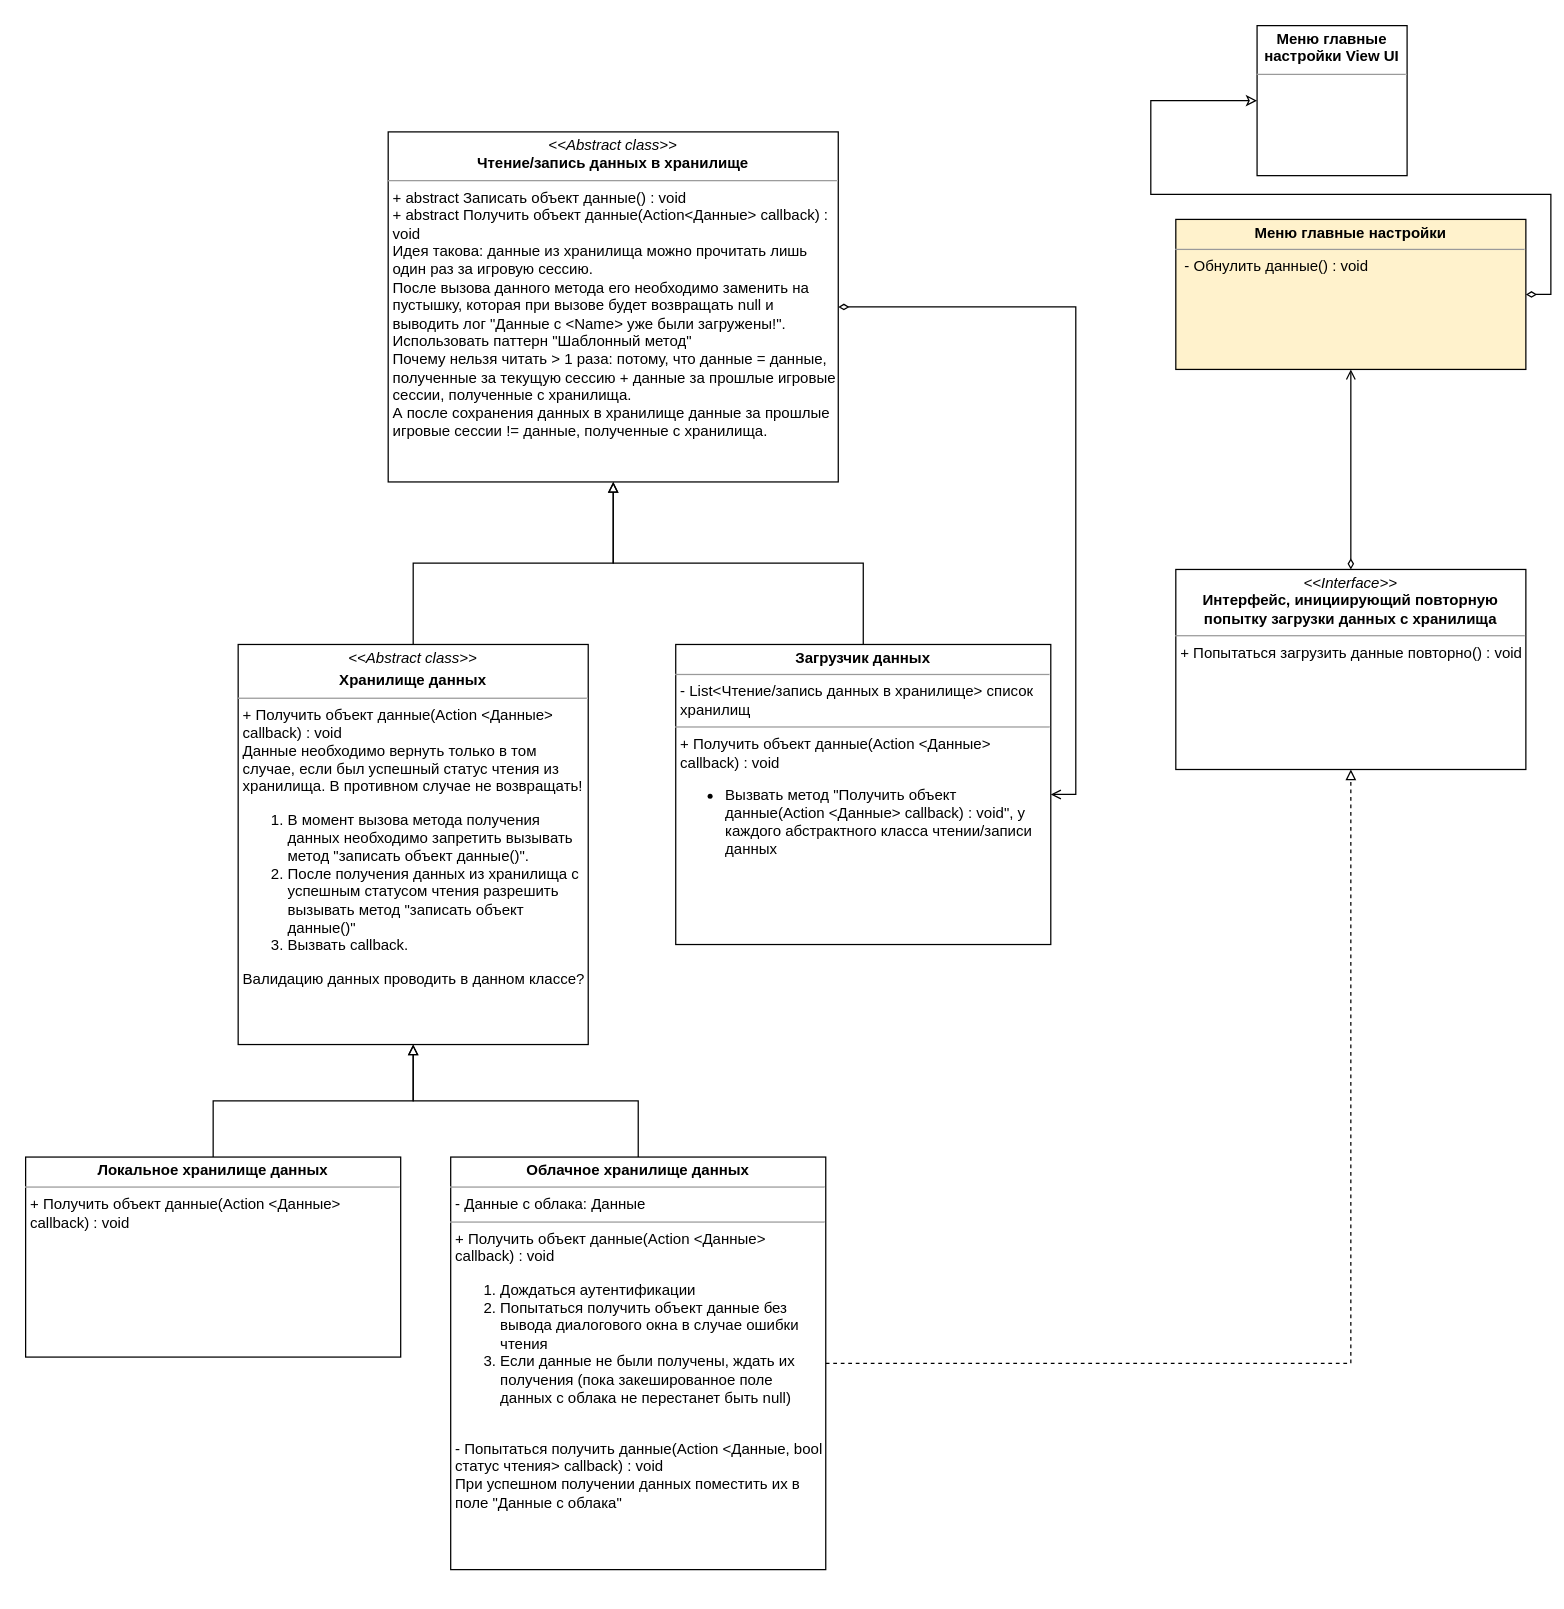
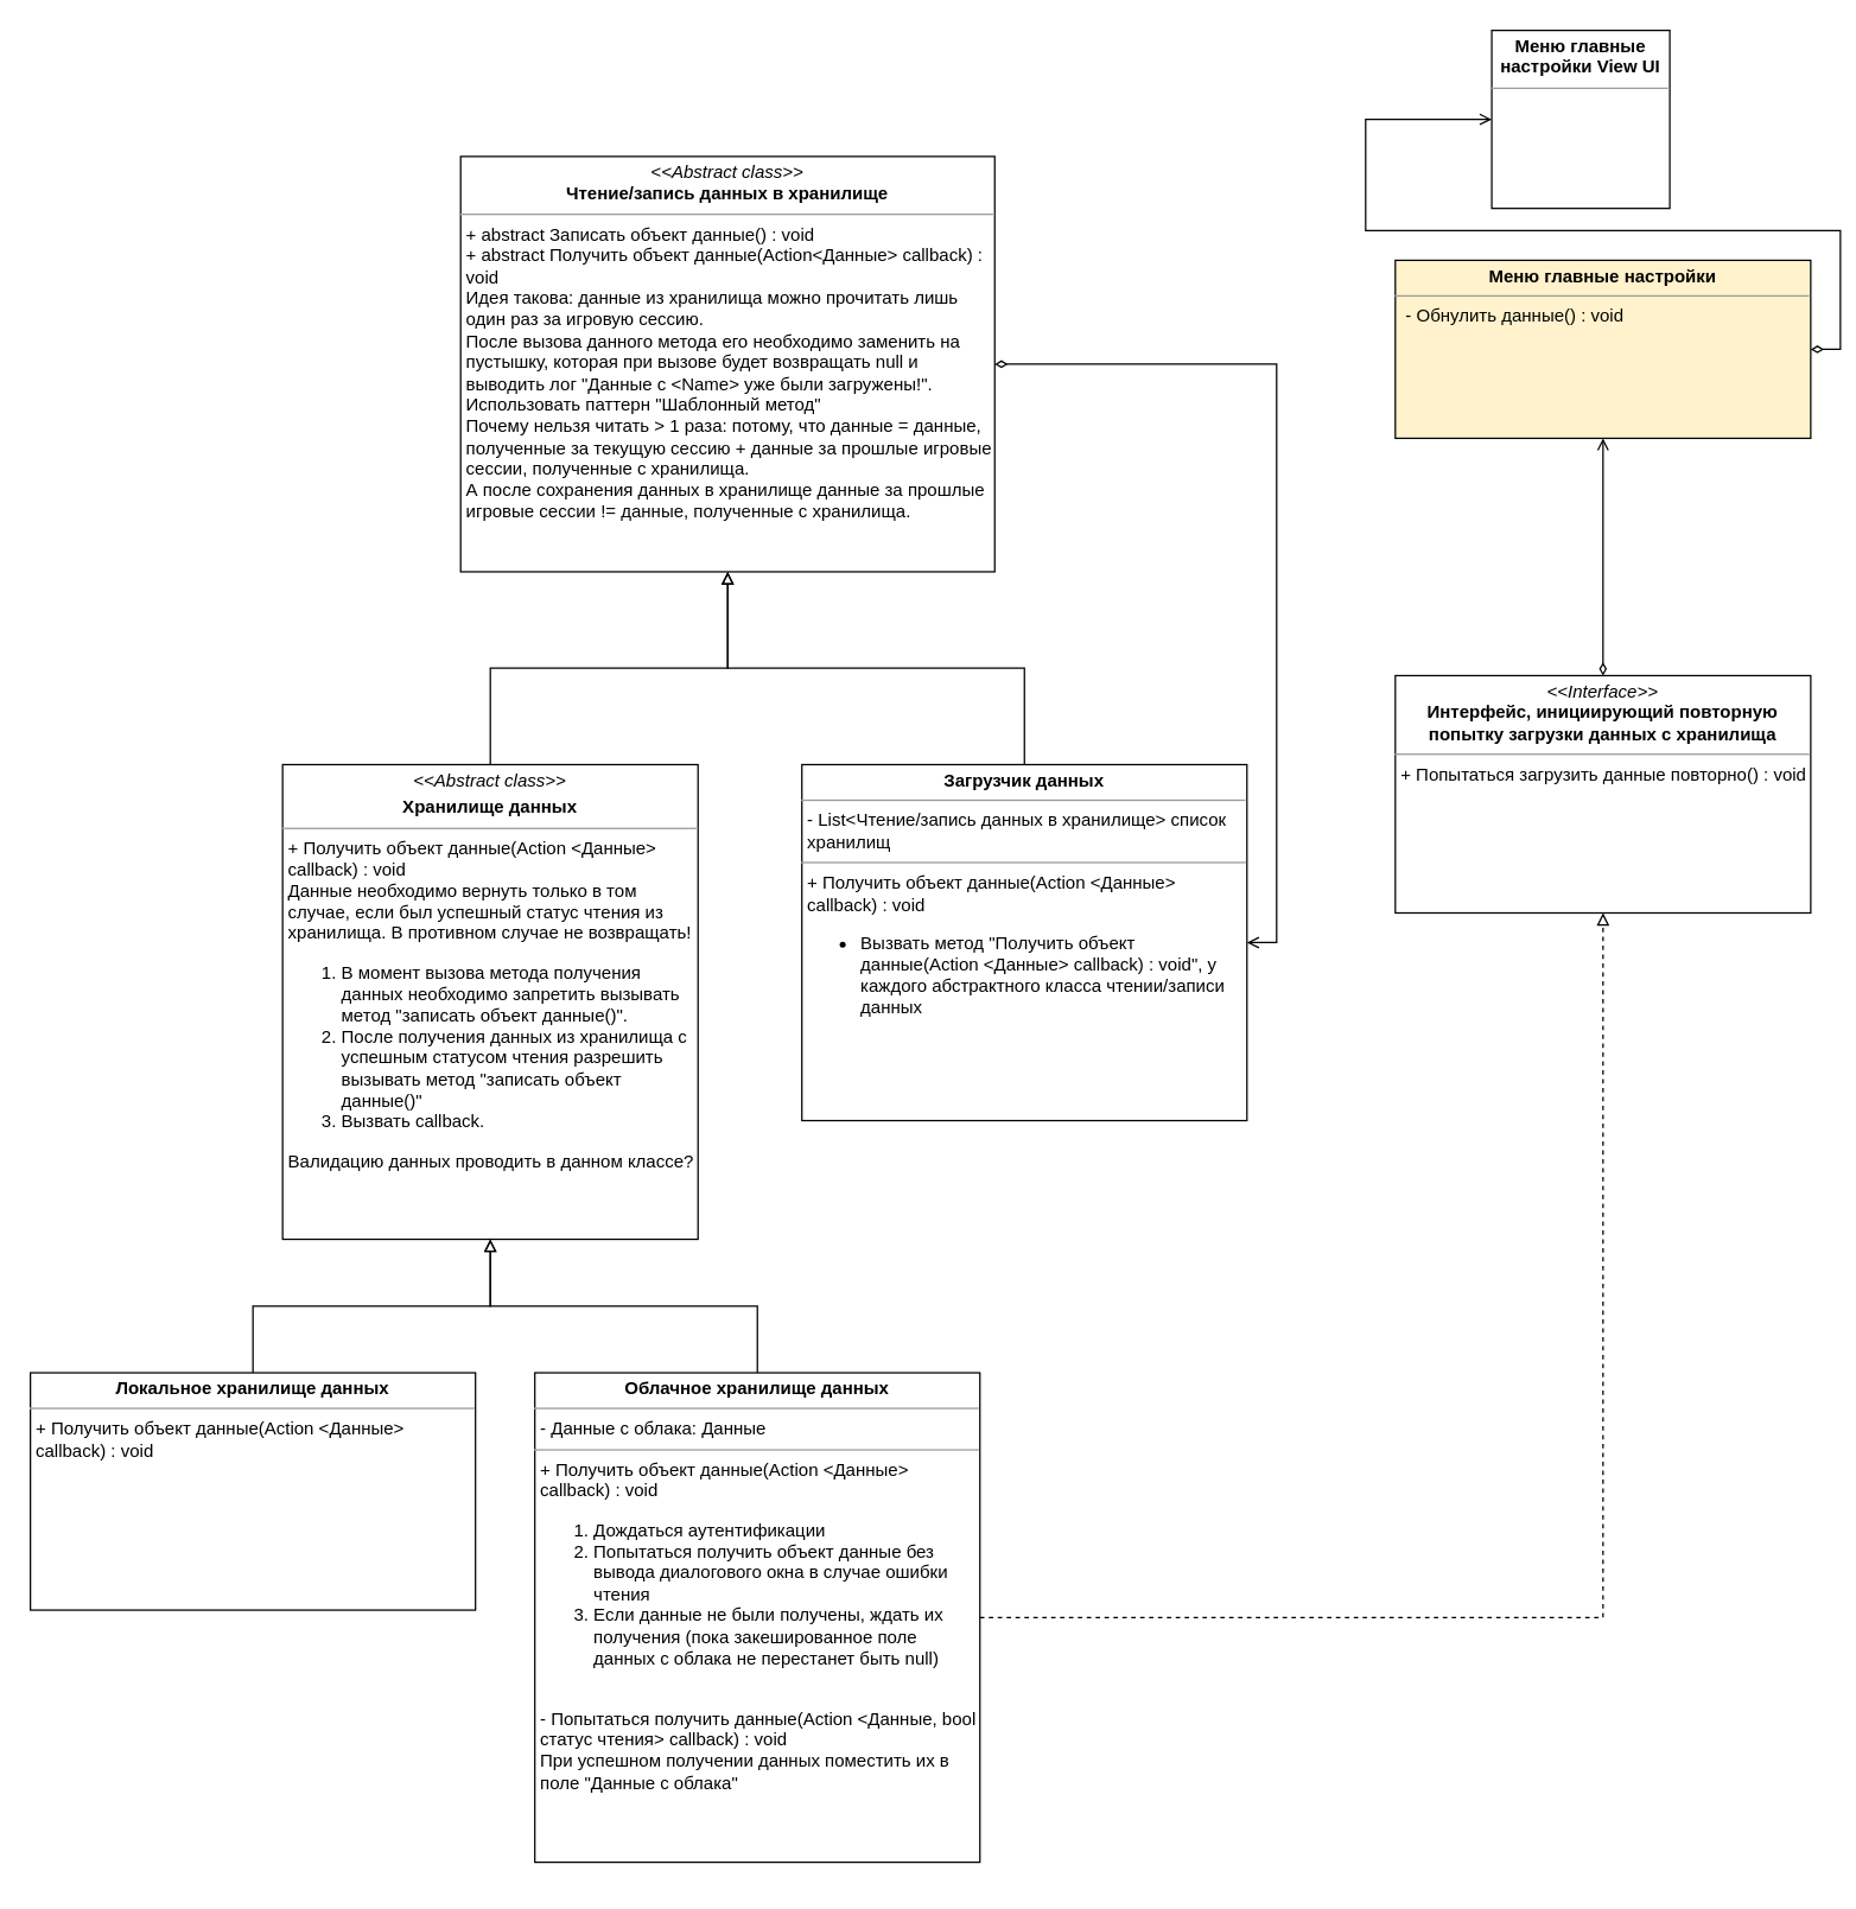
  <mxCell id="0" />
  <mxCell id="1" parent="0" />
  <mxCell id="2" style="edgeStyle=orthogonalEdgeStyle;rounded=0;orthogonalLoop=1;jettySize=auto;html=1;exitX=0.5;exitY=0;exitDx=0;exitDy=0;entryX=0.5;entryY=1;entryDx=0;entryDy=0;startArrow=none;startFill=0;endArrow=block;endFill=0;fontSize=14;dashed=1;" parent="1" edge="1"><mxGeometry relative="1" as="geometry"><mxPoint x="390" y="1265" as="sourcePoint" /></mxGeometry></mxCell>
  <mxCell id="3" style="edgeStyle=orthogonalEdgeStyle;rounded=0;orthogonalLoop=1;jettySize=auto;html=1;exitX=1;exitY=0.5;exitDx=0;exitDy=0;entryX=1;entryY=0.5;entryDx=0;entryDy=0;endArrow=open;endFill=0;startArrow=diamondThin;startFill=0;" parent="1" source="13" target="11" edge="1"><mxGeometry relative="1" as="geometry" /></mxCell>
  <mxCell id="4" style="edgeStyle=orthogonalEdgeStyle;rounded=0;orthogonalLoop=1;jettySize=auto;html=1;exitX=0.5;exitY=0;exitDx=0;exitDy=0;startArrow=none;startFill=0;endArrow=block;endFill=0;fontSize=14;entryX=0.5;entryY=1;entryDx=0;entryDy=0;" parent="1" source="5" target="13" edge="1"><mxGeometry relative="1" as="geometry"><mxPoint x="250" y="535" as="targetPoint" /></mxGeometry></mxCell>
  <mxCell id="5" value="&lt;p style=&quot;margin: 0px ; margin-top: 4px ; text-align: center&quot;&gt;&lt;i&gt;&amp;lt;&amp;lt;Abstract class&amp;gt;&amp;gt;&lt;/i&gt;&lt;b&gt;&lt;br&gt;&lt;/b&gt;&lt;/p&gt;&lt;p style=&quot;margin: 0px ; margin-top: 4px ; text-align: center&quot;&gt;&lt;b&gt;Хранилище данных&lt;/b&gt;&lt;/p&gt;&lt;hr size=&quot;1&quot;&gt;&lt;p style=&quot;margin: 0px ; margin-left: 4px&quot;&gt;+ Получить объект данные(Action &amp;lt;Данные&amp;gt; callback) : void&lt;br&gt;&lt;/p&gt;&lt;p style=&quot;margin: 0px ; margin-left: 4px&quot;&gt;Данные необходимо вернуть только в том случае, если был успешный статус чтения из хранилища. В противном случае не возвращать!&lt;/p&gt;&lt;ol&gt;&lt;li&gt;В момент вызова метода получения данных необходимо запретить вызывать метод &quot;записать объект данные()&quot;.&lt;/li&gt;&lt;li&gt;После получения данных из хранилища с успешным статусом чтения разрешить вызывать метод &quot;записать объект данные()&quot;&lt;/li&gt;&lt;li&gt;Вызвать callback.&lt;/li&gt;&lt;/ol&gt;&lt;div&gt;&lt;p style=&quot;margin: 0px 0px 0px 4px&quot;&gt;Валидацию данных проводить в данном классе?&lt;/p&gt;&lt;/div&gt;&lt;p&gt;&lt;/p&gt;" style="verticalAlign=top;align=left;overflow=fill;fontSize=12;fontFamily=Helvetica;html=1;whiteSpace=wrap;rounded=0;glass=0;shadow=0;sketch=0;spacingLeft=0;spacing=0;" parent="1" vertex="1"><mxGeometry x="190" y="515" width="280" height="320" as="geometry" /></mxCell>
  <mxCell id="6" style="edgeStyle=orthogonalEdgeStyle;rounded=0;orthogonalLoop=1;jettySize=auto;html=1;exitX=0.5;exitY=0;exitDx=0;exitDy=0;entryX=0.5;entryY=1;entryDx=0;entryDy=0;endArrow=block;endFill=0;" parent="1" source="8" target="5" edge="1"><mxGeometry relative="1" as="geometry" /></mxCell>
  <mxCell id="7" style="edgeStyle=orthogonalEdgeStyle;rounded=0;orthogonalLoop=1;jettySize=auto;html=1;exitX=1;exitY=0.5;exitDx=0;exitDy=0;entryX=0.5;entryY=1;entryDx=0;entryDy=0;dashed=1;endArrow=block;endFill=0;" parent="1" source="8" target="14" edge="1"><mxGeometry relative="1" as="geometry" /></mxCell>
  <mxCell id="8" value="&lt;p style=&quot;margin: 4px 0px 0px ; text-align: center&quot;&gt;&lt;b&gt;Облачное хранилище данных&lt;/b&gt;&lt;/p&gt;&lt;hr size=&quot;1&quot;&gt;&lt;p style=&quot;margin: 0px 0px 0px 4px&quot;&gt;- Данные с облака: Данные&lt;/p&gt;&lt;hr size=&quot;1&quot;&gt;&lt;p style=&quot;margin: 0px 0px 0px 4px&quot;&gt;+ Получить объект данные(Action &amp;lt;Данные&amp;gt; callback) : void&lt;/p&gt;&lt;p style=&quot;margin: 0px 0px 0px 4px&quot;&gt;&lt;/p&gt;&lt;ol&gt;&lt;li&gt;Дождаться аутентификации&lt;/li&gt;&lt;li&gt;Попытаться получить объект данные без вывода диалогового окна в случае ошибки чтения&lt;/li&gt;&lt;li&gt;Если данные не были получены, ждать их получения (пока закешированное поле данных с облака не перестанет быть null)&lt;/li&gt;&lt;/ol&gt;&lt;p&gt;&lt;/p&gt;&lt;p style=&quot;margin: 0px 0px 0px 4px&quot;&gt;&lt;br&gt;&lt;/p&gt;&lt;p style=&quot;margin: 0px 0px 0px 4px&quot;&gt;- Попытаться получить данные(Action &amp;lt;Данные, bool статус чтения&amp;gt; callback) : void&lt;/p&gt;&lt;p style=&quot;margin: 0px 0px 0px 4px&quot;&gt;При успешном получении данных поместить их в поле &quot;Данные с облака&quot;&lt;/p&gt;&lt;p&gt;&lt;/p&gt;" style="verticalAlign=top;align=left;overflow=fill;fontSize=12;fontFamily=Helvetica;html=1;whiteSpace=wrap;" parent="1" vertex="1"><mxGeometry x="360" y="925" width="300" height="330" as="geometry" /></mxCell>
  <mxCell id="9" style="edgeStyle=orthogonalEdgeStyle;rounded=0;orthogonalLoop=1;jettySize=auto;html=1;exitX=0.5;exitY=0;exitDx=0;exitDy=0;entryX=0.5;entryY=1;entryDx=0;entryDy=0;endArrow=block;endFill=0;" parent="1" source="10" target="5" edge="1"><mxGeometry relative="1" as="geometry" /></mxCell>
  <mxCell id="10" value="&lt;p style=&quot;margin: 0px ; margin-top: 4px ; text-align: center&quot;&gt;&lt;b&gt;Локальное хранилище данных&lt;/b&gt;&lt;/p&gt;&lt;hr size=&quot;1&quot;&gt;&lt;p style=&quot;margin: 0px ; margin-left: 4px&quot;&gt;+ Получить объект данные(Action &amp;lt;Данные&amp;gt; callback) : void&lt;br&gt;&lt;/p&gt;&lt;p style=&quot;margin: 0px ; margin-left: 4px&quot;&gt;&lt;br&gt;&lt;/p&gt;&lt;p&gt;&lt;/p&gt;" style="verticalAlign=top;align=left;overflow=fill;fontSize=12;fontFamily=Helvetica;html=1;whiteSpace=wrap;" parent="1" vertex="1"><mxGeometry x="20" y="925" width="300" height="160" as="geometry" /></mxCell>
  <mxCell id="11" value="&lt;p style=&quot;margin: 0px ; margin-top: 4px ; text-align: center&quot;&gt;&lt;b&gt;Загрузчик данных&lt;/b&gt;&lt;/p&gt;&lt;hr size=&quot;1&quot;&gt;&lt;p style=&quot;margin: 0px ; margin-left: 4px&quot;&gt;- List&amp;lt;Чтение/запись данных в хранилище&amp;gt; список хранилищ&lt;/p&gt;&lt;hr size=&quot;1&quot;&gt;&lt;p style=&quot;margin: 0px 0px 0px 4px&quot;&gt;+ Получить объект данные(Action &amp;lt;Данные&amp;gt; callback) : void&lt;/p&gt;&lt;ul&gt;&lt;li&gt;&lt;span&gt;Вызвать метод &quot;Получить объект данные(Action &amp;lt;Данные&amp;gt; callback) : void&quot;, у каждого абстрактного класса чтении/записи данных&lt;/span&gt;&lt;/li&gt;&lt;/ul&gt;&lt;p&gt;&lt;/p&gt;" style="verticalAlign=top;align=left;overflow=fill;fontSize=12;fontFamily=Helvetica;html=1;whiteSpace=wrap;" parent="1" vertex="1"><mxGeometry x="540" y="515" width="300" height="240" as="geometry" /></mxCell>
  <mxCell id="12" style="edgeStyle=orthogonalEdgeStyle;rounded=0;orthogonalLoop=1;jettySize=auto;html=1;exitX=0.5;exitY=0;exitDx=0;exitDy=0;entryX=0.5;entryY=1;entryDx=0;entryDy=0;startArrow=none;startFill=0;endArrow=block;endFill=0;fontSize=14;" parent="1" source="11" target="13" edge="1"><mxGeometry relative="1" as="geometry"><mxPoint x="881" y="515" as="sourcePoint" /><mxPoint x="711" y="475" as="targetPoint" /></mxGeometry></mxCell>
  <mxCell id="13" value="&lt;p style=&quot;margin: 0px ; margin-top: 4px ; text-align: center&quot;&gt;&lt;i&gt;&amp;lt;&amp;lt;&lt;/i&gt;&lt;i&gt;Abstract class&lt;/i&gt;&lt;i&gt;&amp;gt;&amp;gt;&lt;/i&gt;&lt;br&gt;&lt;b&gt;Чтение/запись данных в хранилище&lt;/b&gt;&lt;/p&gt;&lt;hr size=&quot;1&quot;&gt;&lt;p style=&quot;margin: 0px ; margin-left: 4px&quot;&gt;+ abstract&amp;nbsp;&lt;span&gt;Записать объект данные() : void&lt;/span&gt;&lt;br&gt;+ abstract Получить объект данные(Action&amp;lt;Данные&amp;gt; callback) : void&lt;/p&gt;&lt;p style=&quot;margin: 0px ; margin-left: 4px&quot;&gt;Идея такова: данные из хранилища можно прочитать лишь один раз за игровую сессию.&lt;/p&gt;&lt;p style=&quot;margin: 0px ; margin-left: 4px&quot;&gt;После вызова данного метода его необходимо заменить на пустышку, которая при вызове будет возвращать null и выводить лог &quot;Данные с &amp;lt;Name&amp;gt; уже были загружены!&quot;. Использовать паттерн &quot;Шаблонный метод&quot;&lt;/p&gt;&lt;p style=&quot;margin: 0px ; margin-left: 4px&quot;&gt;Почему нельзя читать &amp;gt; 1 раза: потому, что данные = данные, полученные за текущую сессию + данные за прошлые игровые сессии, полученные с хранилища.&lt;/p&gt;&lt;p style=&quot;margin: 0px ; margin-left: 4px&quot;&gt;А после сохранения данных в хранилище данные за прошлые игровые сессии != данные, полученные с хранилища.&lt;/p&gt;" style="verticalAlign=top;align=left;overflow=fill;fontSize=12;fontFamily=Helvetica;html=1;whiteSpace=wrap;" parent="1" vertex="1"><mxGeometry x="310" y="105" width="360" height="280" as="geometry" /></mxCell>
  <mxCell id="14" value="&lt;p style=&quot;margin: 0px ; margin-top: 4px ; text-align: center&quot;&gt;&lt;i&gt;&amp;lt;&amp;lt;Interface&amp;gt;&amp;gt;&lt;/i&gt;&lt;br&gt;&lt;b&gt;Интерфейс, инициирующий повторную попытку загрузки данных с хранилища&lt;/b&gt;&lt;/p&gt;&lt;hr size=&quot;1&quot;&gt;&lt;p style=&quot;margin: 0px ; margin-left: 4px&quot;&gt;+ Попытаться загрузить данные повторно() : void&lt;/p&gt;" style="verticalAlign=top;align=left;overflow=fill;fontSize=12;fontFamily=Helvetica;html=1;whiteSpace=wrap;" parent="1" vertex="1"><mxGeometry x="940" y="455" width="280" height="160" as="geometry" /></mxCell>
  <mxCell id="15" value="&lt;p style=&quot;margin: 0px ; margin-top: 4px ; text-align: center&quot;&gt;&lt;b&gt;Меню главные настройки View UI&lt;/b&gt;&lt;/p&gt;&lt;hr size=&quot;1&quot;&gt;&lt;div style=&quot;height: 2px&quot;&gt;&lt;br&gt;&lt;/div&gt;" style="verticalAlign=top;align=left;overflow=fill;fontSize=12;fontFamily=Helvetica;html=1;whiteSpace=wrap;" parent="1" vertex="1"><mxGeometry x="1005" y="20" width="120" height="120" as="geometry" /></mxCell>
- <mxCell id="16" style="edgeStyle=orthogonalEdgeStyle;rounded=0;orthogonalLoop=1;jettySize=auto;html=1;exitX=1;exitY=0.5;exitDx=0;exitDy=0;entryX=0;entryY=0.5;entryDx=0;entryDy=0;startArrow=diamondThin;startFill=0;endArrow=classic;endFill=0;" parent="1" source="17" target="15" edge="1"><mxGeometry relative="1" as="geometry" /></mxCell>
+ <mxCell id="16" style="edgeStyle=orthogonalEdgeStyle;rounded=0;orthogonalLoop=1;jettySize=auto;html=1;exitX=1;exitY=0.5;exitDx=0;exitDy=0;entryX=0;entryY=0.5;entryDx=0;entryDy=0;startArrow=diamondThin;startFill=0;endArrow=open;endFill=0;" parent="1" source="17" target="15" edge="1"><mxGeometry relative="1" as="geometry" /></mxCell>
  <mxCell id="17" value="&lt;p style=&quot;margin: 0px ; margin-top: 4px ; text-align: center&quot;&gt;&lt;b&gt;Меню главные настройки&lt;/b&gt;&lt;/p&gt;&lt;hr size=&quot;1&quot;&gt;&lt;p style=&quot;margin: 0px ; margin-left: 4px&quot;&gt;&lt;span&gt;&amp;nbsp;- Обнулить данные() : void&lt;/span&gt;&lt;br&gt;&lt;/p&gt;" style="verticalAlign=top;align=left;overflow=fill;fontSize=12;fontFamily=Helvetica;html=1;whiteSpace=wrap;fillColor=#fff2cc;" parent="1" vertex="1"><mxGeometry x="940" y="175" width="280" height="120" as="geometry" /></mxCell>
  <mxCell id="18" style="edgeStyle=orthogonalEdgeStyle;rounded=0;orthogonalLoop=1;jettySize=auto;html=1;exitX=0.5;exitY=0;exitDx=0;exitDy=0;entryX=0.5;entryY=1;entryDx=0;entryDy=0;startArrow=diamondThin;startFill=0;endArrow=open;endFill=0;" parent="1" source="14" target="17" edge="1"><mxGeometry relative="1" as="geometry"><mxPoint x="1230" y="245" as="sourcePoint" /><mxPoint x="1030" y="85" as="targetPoint" /></mxGeometry></mxCell>
